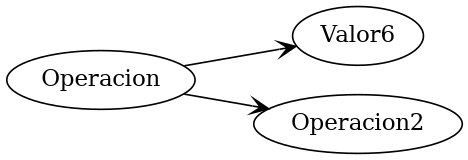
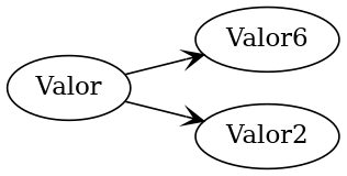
  digraph {
    rankdir=LR
    node [shape=ellipse]
    edge [arrowhead=vee]
    n1 [label=Valor6]
-   Operacion
-   Valor2 [label=Operacion2]
+   Operacion [label=Valor]
+   Valor2
    Operacion -> n1
    Operacion -> Valor2
  }
